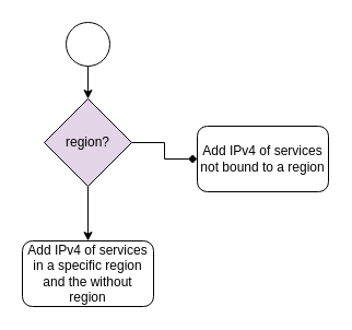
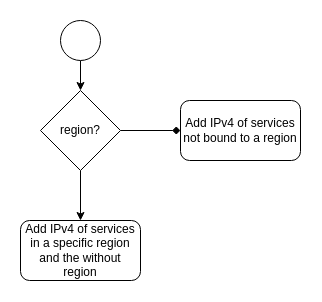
  <mxCell id="0" />
  <mxCell id="1" parent="0" />
  <mxCell id="2" style="edgeStyle=orthogonalEdgeStyle;rounded=0;orthogonalLoop=1;jettySize=auto;html=1;entryX=0.5;entryY=0;entryDx=0;entryDy=0;" edge="1" parent="1" source="3" target="6"><mxGeometry relative="1" as="geometry" /></mxCell>
  <mxCell id="3" value="" style="ellipse;whiteSpace=wrap;html=1;aspect=fixed;" vertex="1" parent="1"><mxGeometry x="60" y="20" width="40" height="40" as="geometry" /></mxCell>
  <mxCell id="4" style="edgeStyle=orthogonalEdgeStyle;rounded=0;orthogonalLoop=1;jettySize=auto;html=1;endArrow=diamond;" edge="1" parent="1" source="6" target="8"><mxGeometry relative="1" as="geometry"><mxPoint x="170" y="130" as="targetPoint" /></mxGeometry></mxCell>
  <mxCell id="5" style="edgeStyle=orthogonalEdgeStyle;rounded=0;orthogonalLoop=1;jettySize=auto;html=1;" edge="1" parent="1" source="6" target="7"><mxGeometry relative="1" as="geometry" /></mxCell>
- <mxCell id="6" value="region?" style="rhombus;whiteSpace=wrap;html=1;fillColor=#e1d5e7;" vertex="1" parent="1"><mxGeometry x="40" y="90" width="80" height="80" as="geometry" /></mxCell>
+ <mxCell id="6" value="region?" style="rhombus;whiteSpace=wrap;html=1;" vertex="1" parent="1"><mxGeometry x="40" y="90" width="80" height="80" as="geometry" /></mxCell>
  <mxCell id="7" value="Add IPv4 of services in a specific region and the without region" style="rounded=1;whiteSpace=wrap;html=1;" vertex="1" parent="1"><mxGeometry x="20" y="220" width="120" height="60" as="geometry" /></mxCell>
- <mxCell id="8" value="Add IPv4 of services not bound to a region" style="rounded=1;whiteSpace=wrap;html=1;" vertex="1" parent="1"><mxGeometry x="180" y="115" width="120" height="60" as="geometry" /></mxCell>
+ <mxCell id="8" value="Add IPv4 of services not bound to a region" style="rounded=1;whiteSpace=wrap;html=1;" vertex="1" parent="1"><mxGeometry x="180" y="100" width="120" height="60" as="geometry" /></mxCell>
